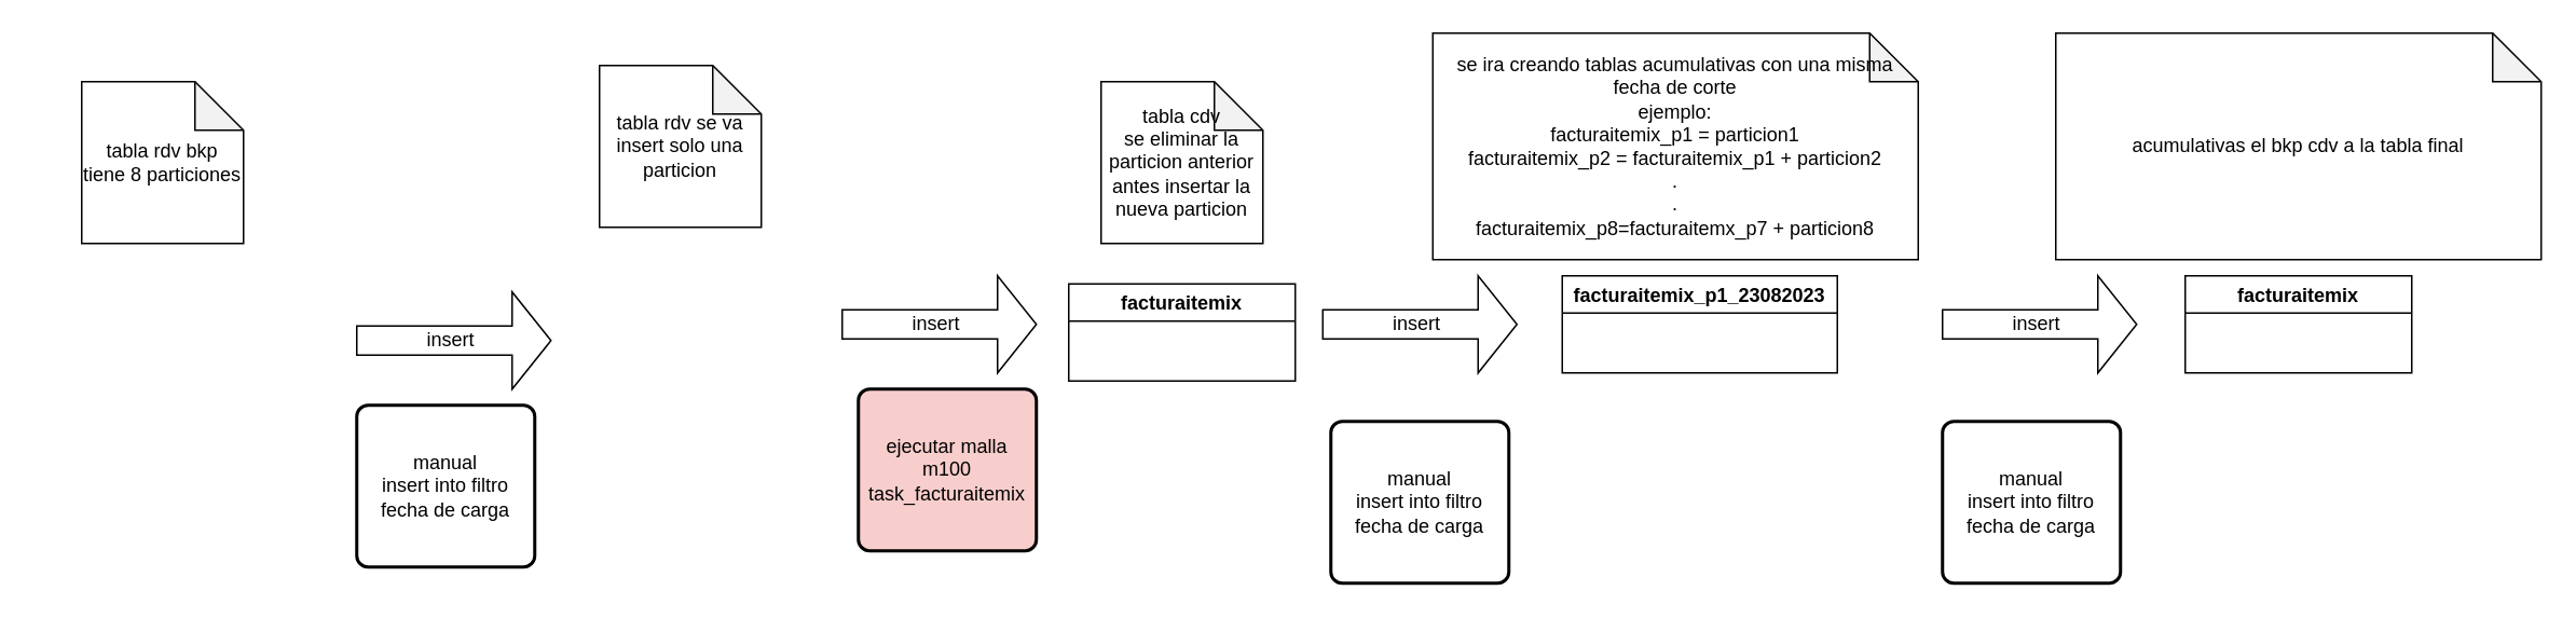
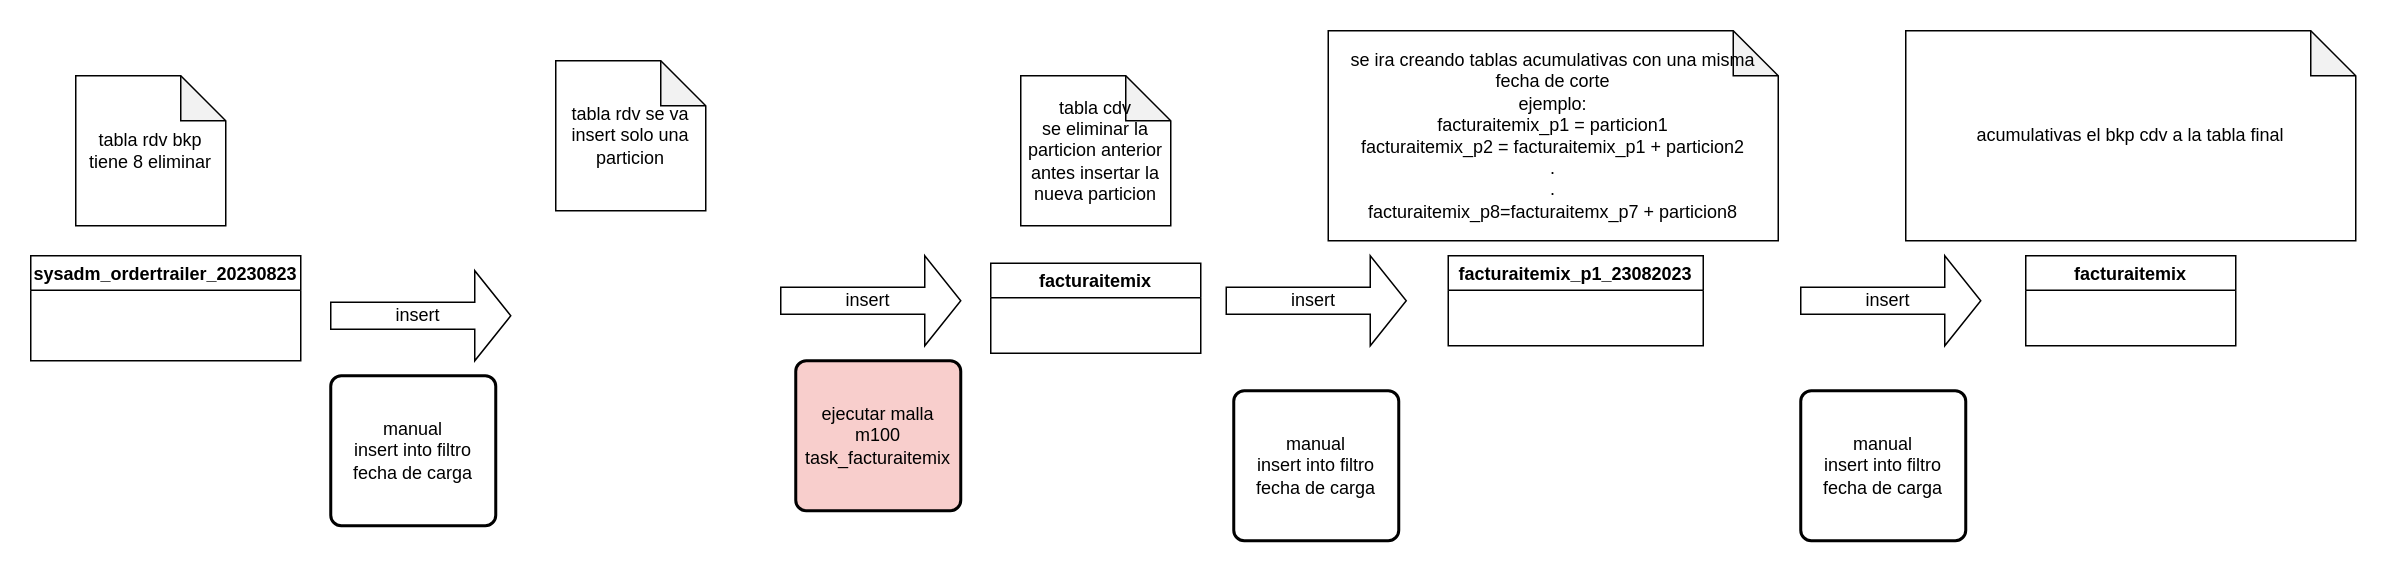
  <mxCell id="0" />
  <mxCell id="1" parent="0" />
- <mxCell id="2" value="tabla rdv bkp tiene 8 particiones" style="shape=note;whiteSpace=wrap;html=1;backgroundOutline=1;darkOpacity=0.05;" vertex="1" parent="1"><mxGeometry x="50" y="50" width="100" height="100" as="geometry" /></mxCell>
+ <mxCell id="2" value="tabla rdv bkp tiene 8 eliminar" style="shape=note;whiteSpace=wrap;html=1;backgroundOutline=1;darkOpacity=0.05;" vertex="1" parent="1"><mxGeometry x="50" y="50" width="100" height="100" as="geometry" /></mxCell>
+ <mxCell id="3" value="sysadm_ordertrailer_20230823" style="swimlane;" vertex="1" parent="1"><mxGeometry x="20" y="170" width="180" height="70" as="geometry" /></mxCell>
  <mxCell id="4" value="insert&amp;nbsp;" style="shape=singleArrow;whiteSpace=wrap;html=1;" vertex="1" parent="1"><mxGeometry x="220" y="180" width="120" height="60" as="geometry" /></mxCell>
  <mxCell id="5" value="tabla rdv se va insert solo una particion" style="shape=note;whiteSpace=wrap;html=1;backgroundOutline=1;darkOpacity=0.05;" vertex="1" parent="1"><mxGeometry x="370" y="40" width="100" height="100" as="geometry" /></mxCell>
  <mxCell id="6" value="facturaitemix" style="swimlane;" vertex="1" parent="1"><mxGeometry x="660" y="175" width="140" height="60" as="geometry" /></mxCell>
  <mxCell id="7" value="insert&amp;nbsp;" style="shape=singleArrow;whiteSpace=wrap;html=1;" vertex="1" parent="1"><mxGeometry x="520" y="170" width="120" height="60" as="geometry" /></mxCell>
  <mxCell id="8" value="ejecutar malla m100&lt;br&gt;task_facturaitemix" style="rounded=1;whiteSpace=wrap;html=1;absoluteArcSize=1;arcSize=14;strokeWidth=2;fillColor=#f8cecc;" vertex="1" parent="1"><mxGeometry x="530" y="240" width="110" height="100" as="geometry" /></mxCell>
  <mxCell id="9" value="tabla cdv&lt;br&gt;se eliminar la particion anterior antes insertar la nueva particion" style="shape=note;whiteSpace=wrap;html=1;backgroundOutline=1;darkOpacity=0.05;" vertex="1" parent="1"><mxGeometry x="680" y="50" width="100" height="100" as="geometry" /></mxCell>
  <mxCell id="10" value="manual&lt;br&gt;insert into filtro fecha de carga" style="rounded=1;whiteSpace=wrap;html=1;absoluteArcSize=1;arcSize=14;strokeWidth=2;" vertex="1" parent="1"><mxGeometry x="220" y="250" width="110" height="100" as="geometry" /></mxCell>
  <mxCell id="11" value="insert&amp;nbsp;" style="shape=singleArrow;whiteSpace=wrap;html=1;" vertex="1" parent="1"><mxGeometry x="817" y="170" width="120" height="60" as="geometry" /></mxCell>
  <mxCell id="12" value="facturaitemix_p1_23082023" style="swimlane;" vertex="1" parent="1"><mxGeometry x="965" y="170" width="170" height="60" as="geometry" /></mxCell>
  <mxCell id="13" value="se ira creando tablas acumulativas con una misma fecha de corte&lt;br&gt;ejemplo:&lt;br&gt;facturaitemix_p1 = particion1&lt;br&gt;facturaitemix_p2 = facturaitemix_p1 + particion2&lt;br&gt;.&lt;br&gt;.&lt;br&gt;facturaitemix_p8=facturaitemx_p7 + particion8" style="shape=note;whiteSpace=wrap;html=1;backgroundOutline=1;darkOpacity=0.05;" vertex="1" parent="1"><mxGeometry x="885" width="300" height="140" as="geometry" y="20" /></mxCell>
  <mxCell id="14" value="insert&amp;nbsp;" style="shape=singleArrow;whiteSpace=wrap;html=1;" vertex="1" parent="1"><mxGeometry x="1200" y="170" width="120" height="60" as="geometry" /></mxCell>
  <mxCell id="15" value="manual&lt;br&gt;insert into filtro fecha de carga" style="rounded=1;whiteSpace=wrap;html=1;absoluteArcSize=1;arcSize=14;strokeWidth=2;" vertex="1" parent="1"><mxGeometry x="822" y="260" width="110" height="100" as="geometry" /></mxCell>
  <mxCell id="16" value="manual&lt;br&gt;insert into filtro fecha de carga" style="rounded=1;whiteSpace=wrap;html=1;absoluteArcSize=1;arcSize=14;strokeWidth=2;" vertex="1" parent="1"><mxGeometry x="1200" y="260" width="110" height="100" as="geometry" /></mxCell>
  <mxCell id="17" value="facturaitemix" style="swimlane;" vertex="1" parent="1"><mxGeometry x="1350" y="170" width="140" height="60" as="geometry" /></mxCell>
  <mxCell id="18" value="acumulativas el bkp cdv a la tabla final" style="shape=note;whiteSpace=wrap;html=1;backgroundOutline=1;darkOpacity=0.05;" vertex="1" parent="1"><mxGeometry x="1270" width="300" height="140" as="geometry" y="20" /></mxCell>
